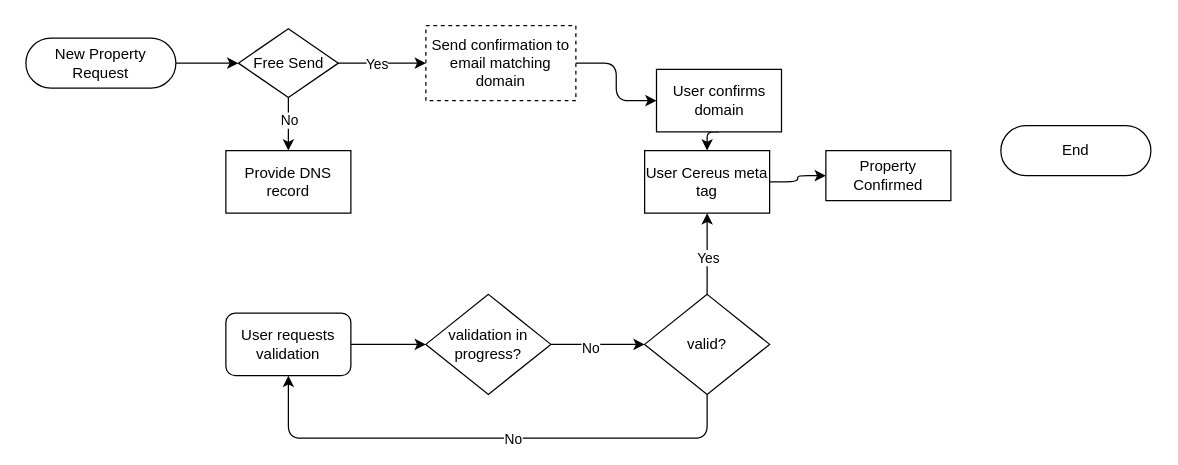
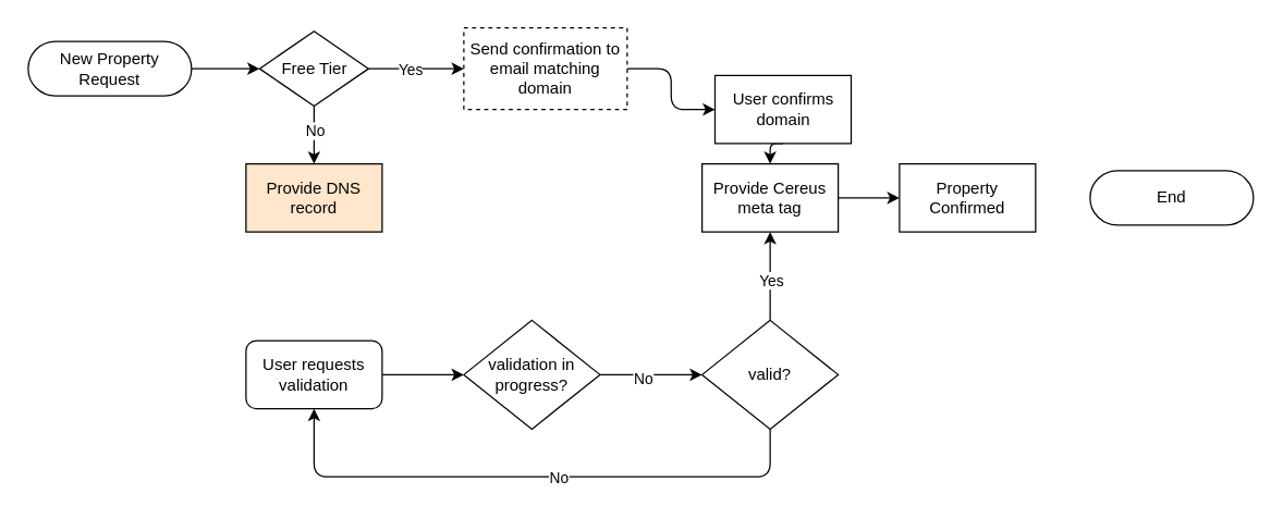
  <mxCell id="0" />
  <mxCell id="1" parent="0" />
  <mxCell id="2" style="edgeStyle=orthogonalEdgeStyle;rounded=0;orthogonalLoop=1;jettySize=auto;html=1;exitX=1;exitY=0.5;exitDx=0;exitDy=0;exitPerimeter=0;entryX=0;entryY=0.5;entryDx=0;entryDy=0;" edge="1" parent="1" source="3" target="8"><mxGeometry relative="1" as="geometry" /></mxCell>
  <mxCell id="3" value="New Property Request" style="html=1;dashed=0;whitespace=wrap;shape=mxgraph.dfd.start;whiteSpace=wrap;" vertex="1" parent="1"><mxGeometry x="20" y="30" width="120" height="40" as="geometry" /></mxCell>
  <mxCell id="4" style="edgeStyle=orthogonalEdgeStyle;rounded=0;orthogonalLoop=1;jettySize=auto;html=1;exitX=1;exitY=0.5;exitDx=0;exitDy=0;entryX=0;entryY=0.5;entryDx=0;entryDy=0;" edge="1" parent="1" source="8" target="10"><mxGeometry relative="1" as="geometry" /></mxCell>
  <mxCell id="5" value="Yes" style="edgeLabel;html=1;align=center;verticalAlign=middle;resizable=0;points=[];" vertex="1" connectable="0" parent="4"><mxGeometry x="-0.133" relative="1" as="geometry"><mxPoint as="offset" /></mxGeometry></mxCell>
  <mxCell id="6" style="edgeStyle=orthogonalEdgeStyle;rounded=0;orthogonalLoop=1;jettySize=auto;html=1;exitX=0.5;exitY=1;exitDx=0;exitDy=0;entryX=0.5;entryY=0;entryDx=0;entryDy=0;" edge="1" parent="1" source="8" target="11"><mxGeometry relative="1" as="geometry" /></mxCell>
  <mxCell id="7" value="No" style="edgeLabel;html=1;align=center;verticalAlign=middle;resizable=0;points=[];" vertex="1" connectable="0" parent="6"><mxGeometry x="-0.159" relative="1" as="geometry"><mxPoint as="offset" /></mxGeometry></mxCell>
- <mxCell id="8" value="Free Send" style="shape=rhombus;html=1;dashed=0;whitespace=wrap;perimeter=rhombusPerimeter;" vertex="1" parent="1"><mxGeometry x="190" y="22.5" width="80" height="55" as="geometry" /></mxCell>
+ <mxCell id="8" value="Free Tier" style="shape=rhombus;html=1;dashed=0;whitespace=wrap;perimeter=rhombusPerimeter;" vertex="1" parent="1"><mxGeometry x="190" y="22.5" width="80" height="55" as="geometry" /></mxCell>
  <mxCell id="9" style="edgeStyle=orthogonalEdgeStyle;curved=0;rounded=1;sketch=0;orthogonalLoop=1;jettySize=auto;html=1;exitX=1;exitY=0.5;exitDx=0;exitDy=0;entryX=0;entryY=0.5;entryDx=0;entryDy=0;" edge="1" parent="1" source="10" target="13"><mxGeometry relative="1" as="geometry" /></mxCell>
  <mxCell id="10" value="Send confirmation to email matching domain" style="html=1;dashed=1;whitespace=wrap;whiteSpace=wrap;" vertex="1" parent="1"><mxGeometry x="340" y="20" width="120" height="60" as="geometry" /></mxCell>
- <mxCell id="11" value="Provide DNS record" style="html=1;dashed=0;whitespace=wrap;whiteSpace=wrap;" vertex="1" parent="1"><mxGeometry x="180" y="120" width="100" height="50" as="geometry" /></mxCell>
+ <mxCell id="11" value="Provide DNS record" style="html=1;dashed=0;whitespace=wrap;whiteSpace=wrap;fillColor=#ffe6cc;" vertex="1" parent="1"><mxGeometry x="180" y="120" width="100" height="50" as="geometry" /></mxCell>
  <mxCell id="12" style="edgeStyle=orthogonalEdgeStyle;curved=0;rounded=1;sketch=0;orthogonalLoop=1;jettySize=auto;html=1;exitX=0.5;exitY=1;exitDx=0;exitDy=0;entryX=0.5;entryY=0;entryDx=0;entryDy=0;" edge="1" parent="1" source="13" target="20"><mxGeometry relative="1" as="geometry" /></mxCell>
  <mxCell id="13" value="User confirms domain" style="html=1;dashed=0;whitespace=wrap;whiteSpace=wrap;" vertex="1" parent="1"><mxGeometry x="524.5" y="55" width="100" height="50" as="geometry" /></mxCell>
  <mxCell id="14" style="edgeStyle=orthogonalEdgeStyle;curved=0;rounded=1;sketch=0;orthogonalLoop=1;jettySize=auto;html=1;exitX=1;exitY=0.5;exitDx=0;exitDy=0;entryX=0;entryY=0.5;entryDx=0;entryDy=0;" edge="1" parent="1" source="15" target="18"><mxGeometry relative="1" as="geometry" /></mxCell>
  <mxCell id="15" value="User requests validation" style="html=1;dashed=0;whitespace=wrap;whiteSpace=wrap;rounded=1;" vertex="1" parent="1"><mxGeometry x="180" y="250" width="100" height="50" as="geometry" /></mxCell>
  <mxCell id="16" style="edgeStyle=orthogonalEdgeStyle;curved=0;rounded=1;sketch=0;orthogonalLoop=1;jettySize=auto;html=1;exitX=1;exitY=0.5;exitDx=0;exitDy=0;entryX=0;entryY=0.5;entryDx=0;entryDy=0;" edge="1" parent="1" source="18" target="25"><mxGeometry relative="1" as="geometry" /></mxCell>
  <mxCell id="17" value="No" style="edgeLabel;html=1;align=center;verticalAlign=middle;resizable=0;points=[];" vertex="1" connectable="0" parent="16"><mxGeometry x="-0.173" y="-2" relative="1" as="geometry"><mxPoint as="offset" /></mxGeometry></mxCell>
  <mxCell id="18" value="validation in progress?" style="shape=rhombus;html=1;dashed=0;whitespace=wrap;perimeter=rhombusPerimeter;rounded=0;sketch=0;whiteSpace=wrap;" vertex="1" parent="1"><mxGeometry x="340" y="235" width="100" height="80" as="geometry" /></mxCell>
  <mxCell id="19" style="edgeStyle=orthogonalEdgeStyle;curved=0;rounded=1;sketch=0;orthogonalLoop=1;jettySize=auto;html=1;exitX=1;exitY=0.5;exitDx=0;exitDy=0;entryX=0;entryY=0.5;entryDx=0;entryDy=0;" edge="1" parent="1" source="20" target="26"><mxGeometry relative="1" as="geometry" /></mxCell>
- <mxCell id="20" value="User Cereus meta tag" style="html=1;dashed=0;whitespace=wrap;whiteSpace=wrap;" vertex="1" parent="1"><mxGeometry x="515" y="120" width="100" height="50" as="geometry" /></mxCell>
+ <mxCell id="20" value="Provide Cereus meta tag" style="html=1;dashed=0;whitespace=wrap;whiteSpace=wrap;" vertex="1" parent="1"><mxGeometry x="515" y="120" width="100" height="50" as="geometry" /></mxCell>
  <mxCell id="21" style="edgeStyle=orthogonalEdgeStyle;curved=0;rounded=1;sketch=0;orthogonalLoop=1;jettySize=auto;html=1;exitX=0.5;exitY=0;exitDx=0;exitDy=0;entryX=0.5;entryY=1;entryDx=0;entryDy=0;" edge="1" parent="1" source="25" target="20"><mxGeometry relative="1" as="geometry" /></mxCell>
  <mxCell id="22" value="Yes" style="edgeLabel;html=1;align=center;verticalAlign=middle;resizable=0;points=[];" vertex="1" connectable="0" parent="21"><mxGeometry x="-0.077" relative="1" as="geometry"><mxPoint as="offset" /></mxGeometry></mxCell>
  <mxCell id="23" style="edgeStyle=orthogonalEdgeStyle;curved=0;rounded=1;sketch=0;orthogonalLoop=1;jettySize=auto;html=1;exitX=0.5;exitY=1;exitDx=0;exitDy=0;entryX=0.5;entryY=1;entryDx=0;entryDy=0;" edge="1" parent="1" source="25" target="15"><mxGeometry relative="1" as="geometry"><Array as="points"><mxPoint x="565" y="350" /><mxPoint x="230" y="350" /></Array></mxGeometry></mxCell>
  <mxCell id="24" value="No" style="edgeLabel;html=1;align=center;verticalAlign=middle;resizable=0;points=[];" vertex="1" connectable="0" parent="23"><mxGeometry x="-0.09" relative="1" as="geometry"><mxPoint as="offset" /></mxGeometry></mxCell>
  <mxCell id="25" value="valid?" style="shape=rhombus;html=1;dashed=0;whitespace=wrap;perimeter=rhombusPerimeter;rounded=0;sketch=0;whiteSpace=wrap;" vertex="1" parent="1"><mxGeometry x="515" y="235" width="100" height="80" as="geometry" /></mxCell>
- <mxCell id="26" value="Property Confirmed" style="html=1;dashed=0;whitespace=wrap;whiteSpace=wrap;" vertex="1" parent="1"><mxGeometry x="660" y="120" width="100" height="40" as="geometry" /></mxCell>
- <mxCell id="27" value="End" style="html=1;dashed=0;whitespace=wrap;shape=mxgraph.dfd.start;whiteSpace=wrap;" vertex="1" parent="1"><mxGeometry x="800" y="100" width="120" height="40" as="geometry" /></mxCell>
+ <mxCell id="26" value="Property Confirmed" style="html=1;dashed=0;whitespace=wrap;whiteSpace=wrap;" vertex="1" parent="1"><mxGeometry x="660" y="120" width="100" height="50" as="geometry" /></mxCell>
+ <mxCell id="27" value="End" style="html=1;dashed=0;whitespace=wrap;shape=mxgraph.dfd.start;whiteSpace=wrap;" vertex="1" parent="1"><mxGeometry x="800" y="125" width="120" height="40" as="geometry" /></mxCell>
